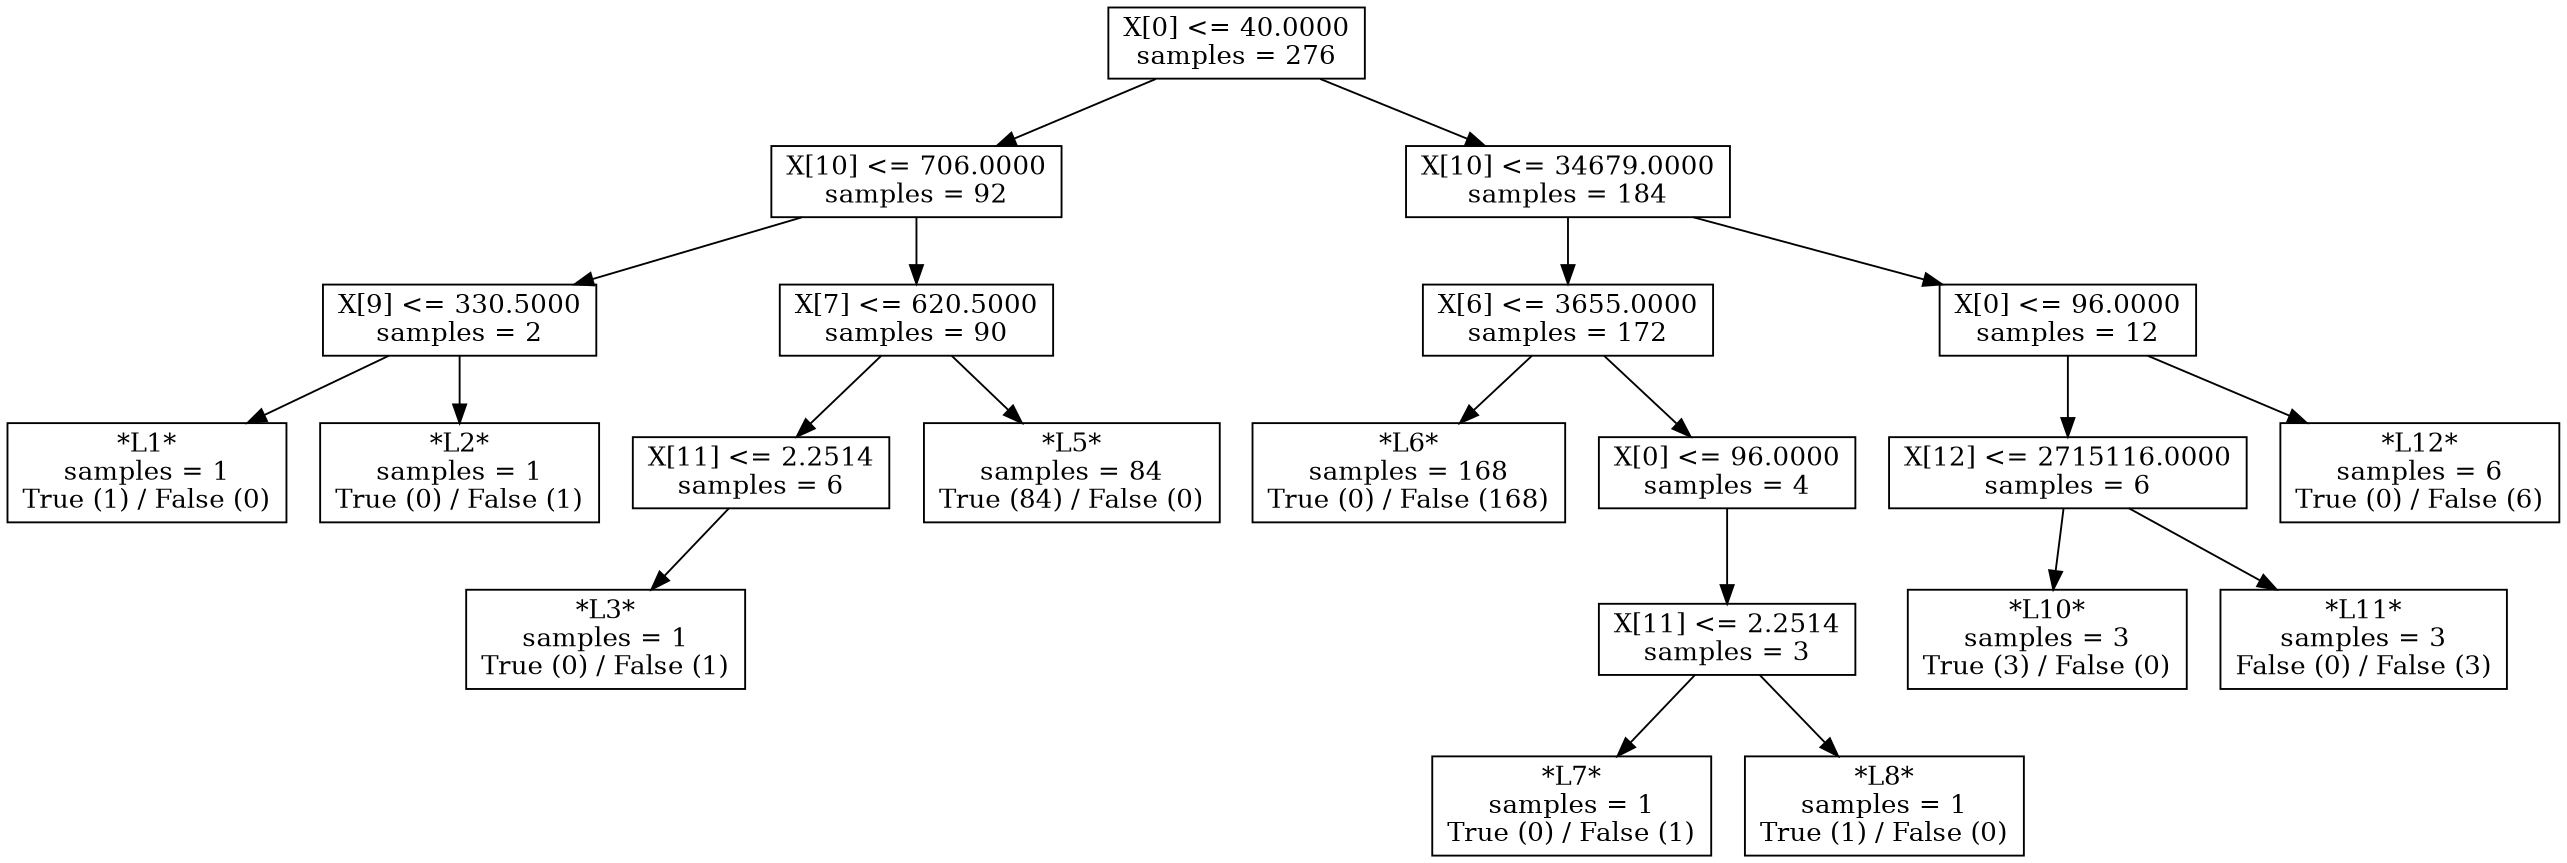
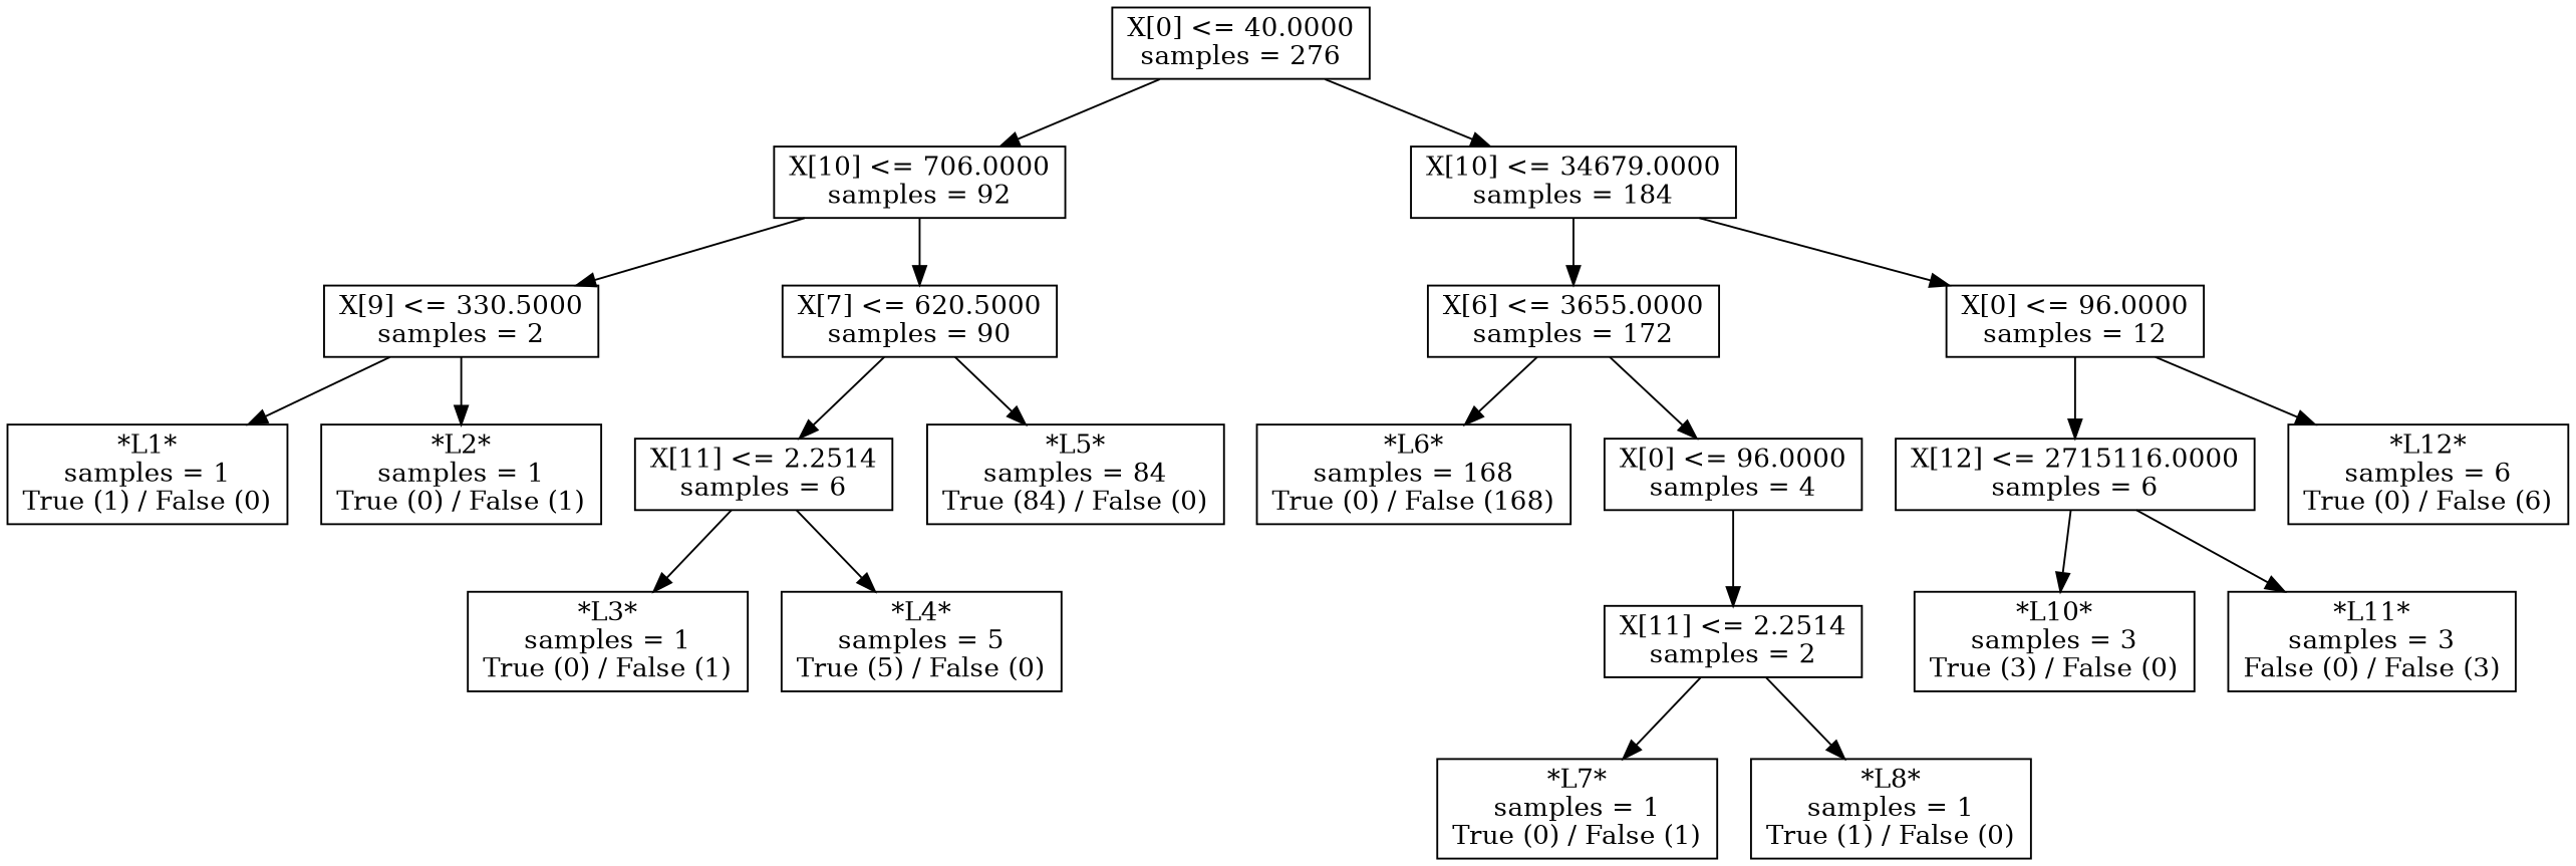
  digraph {
    node [shape=box]
    n1 [label="X[0] <= 40.0000\nsamples = 276"]
    n2 [label="X[10] <= 706.0000\nsamples = 92"]
    n3 [label="X[10] <= 34679.0000\nsamples = 184"]
    n4 [label="X[9] <= 330.5000\nsamples = 2"]
    n5 [label="X[7] <= 620.5000\nsamples = 90"]
    n6 [label="X[6] <= 3655.0000\nsamples = 172"]
    n7 [label="X[0] <= 96.0000\nsamples = 12"]
    n8 [label="*L1*\nsamples = 1\nTrue (1) / False (0)"]
    n9 [label="*L2*\nsamples = 1\nTrue (0) / False (1)"]
    n10 [label="X[11] <= 2.2514\nsamples = 6"]
    n11 [label="*L5*\nsamples = 84\nTrue (84) / False (0)"]
    n12 [label="*L3*\nsamples = 1\nTrue (0) / False (1)"]
+   n13 [label="*L4*\nsamples = 5\nTrue (5) / False (0)"]
    n14 [label="*L6*\nsamples = 168\nTrue (0) / False (168)"]
    n15 [label="X[0] <= 96.0000\nsamples = 4"]
    n16 [label="X[12] <= 2715116.0000\nsamples = 6"]
    n17 [label="*L12*\nsamples = 6\nTrue (0) / False (6)"]
-   n18 [label="X[11] <= 2.2514\nsamples = 3"]
+   n18 [label="X[11] <= 2.2514\nsamples = 2"]
    n19 [label="*L7*\nsamples = 1\nTrue (0) / False (1)"]
    n20 [label="*L8*\nsamples = 1\nTrue (1) / False (0)"]
    n21 [label="*L10*\nsamples = 3\nTrue (3) / False (0)"]
    n22 [label="*L11*\nsamples = 3\nFalse (0) / False (3)"]
    n1 -> n2
    n1 -> n3
    n2 -> n4
    n2 -> n5
    n3 -> n6
    n3 -> n7
    n4 -> n8
    n4 -> n9
    n5 -> n10
    n5 -> n11
    n6 -> n14
    n6 -> n15
    n7 -> n16
    n7 -> n17
    n10 -> n12
+   n10 -> n13
    n15 -> n18
    n16 -> n21
    n16 -> n22
    n18 -> n19
    n18 -> n20
  }
